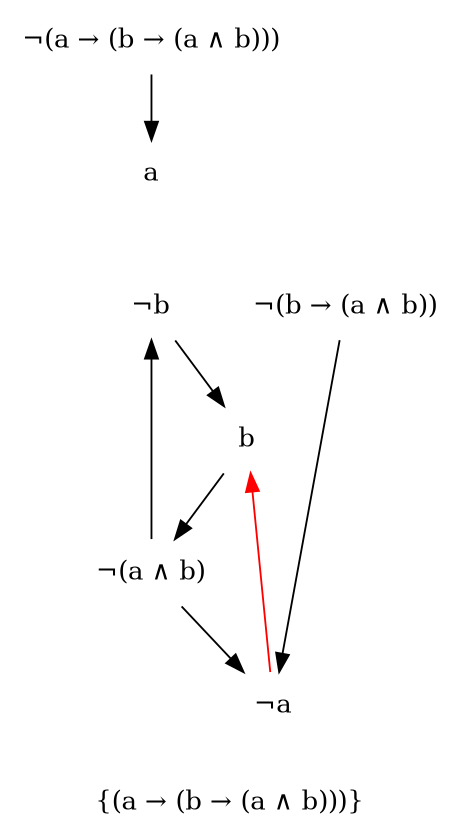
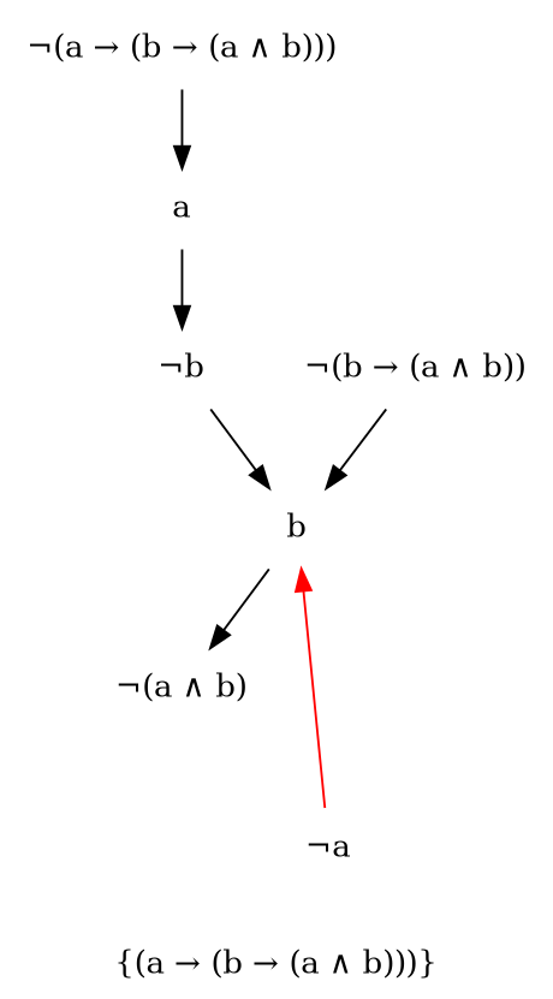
  digraph {
    label="{(a &rarr; (b &rarr; (a &and; b)))}"
    node [shape=plaintext]
    n1 [label="&not;(a &rarr; (b &rarr; (a &and; b)))"]
    n2 [label=a]
    n3 [label="&not;(b &rarr; (a &and; b))"]
    n4 [label=b]
    n5 [label="&not;(a &and; b)"]
    n6 [label="&not;a"]
    n7 [label="&not;b"]
    n1 -> n2
-   n3 -> n6
+   n3 -> n4
    n4 -> n5
-   n5 -> n6
-   n5 -> n7
+   n2 -> n7
    n6 -> n4 [arrowtail=normal color=red]
    n7 -> n4 [arrowtail=normal color=black]
  }
